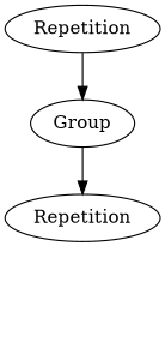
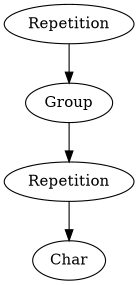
  digraph {
    n1 [label=Repetition]
    n2 [label=Group]
    n3 [label=Repetition]
+   n4 [label=Char]
    n1 -> n2
    n2 -> n3
+   n3 -> n4
  }
